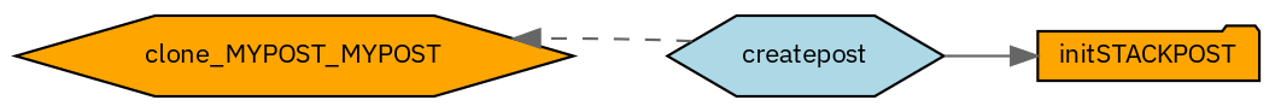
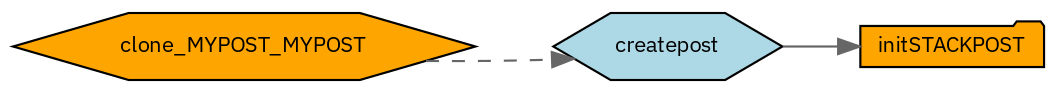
  digraph {
    fontname="IBM Plex Sans"
    rankdir=LR
    node [color=black fillcolor=orange fontname="IBM Plex Sans" fontsize=10 shape=hexagon style=filled]
    edge [color=gray40 fontname="IBM Plex Sans" fontsize=10 labelfontname=FreeSans labelfontsize=10]
    n1 [fontcolor=black height=0.2 label=clone_MYPOST_MYPOST width=0.4]
    n2 [fillcolor=lightblue height=0.2 label=createpost width=0.4]
    n3 [height=0.2 label=initSTACKPOST shape=folder width=0.4]
-   n2 -> n1 [style=dashed]
+   n1 -> n2 [style=dashed]
    n2 -> n3 [style=solid]
  }
